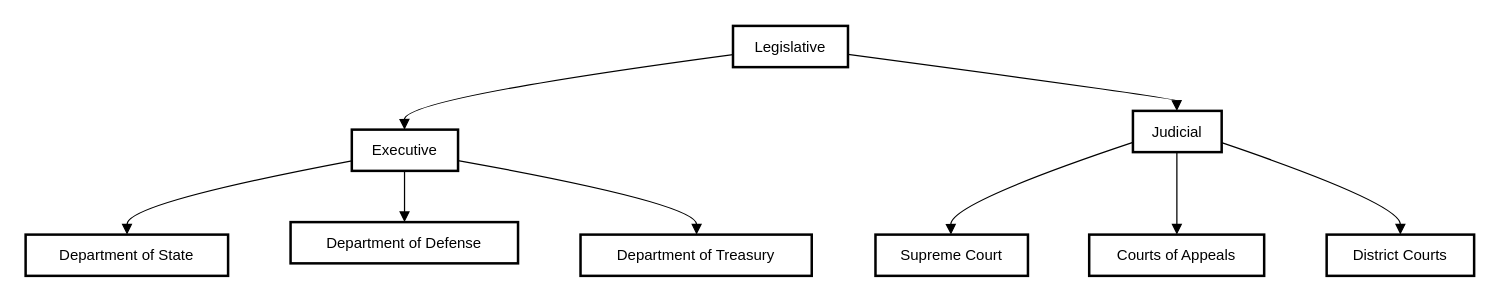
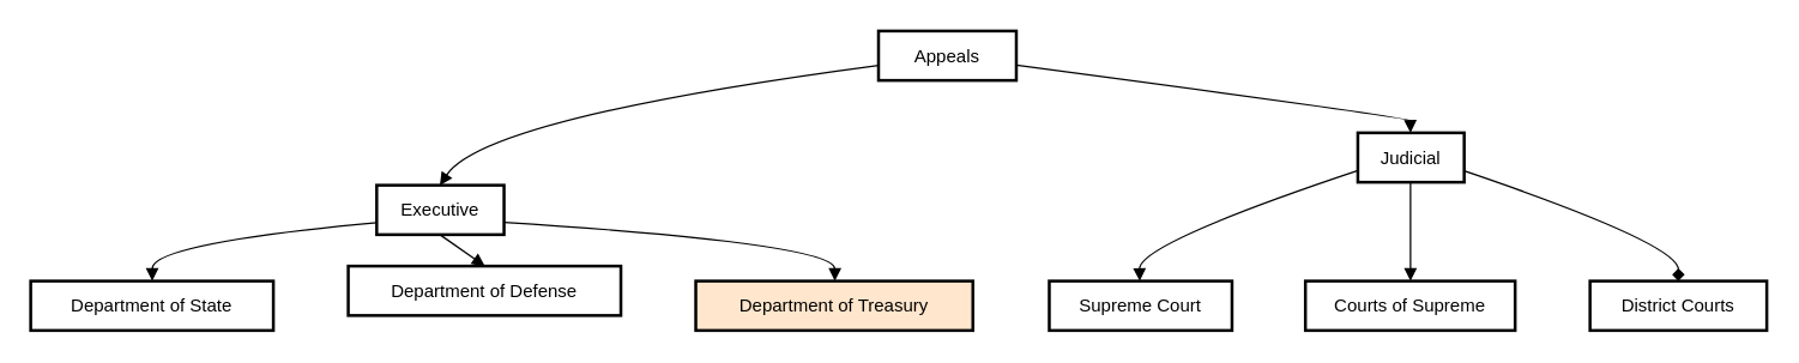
  <mxCell id="0" />
  <mxCell id="1" parent="0" />
- <mxCell id="2" value="Legislative" style="whiteSpace=wrap;strokeWidth=2;" vertex="1" parent="1"><mxGeometry x="586" width="92" height="33" as="geometry" y="20" /></mxCell>
- <mxCell id="3" value="Executive" style="whiteSpace=wrap;strokeWidth=2;" vertex="1" parent="1"><mxGeometry x="281" y="103" width="85" height="33" as="geometry" /></mxCell>
+ <mxCell id="2" value="Appeals" style="whiteSpace=wrap;strokeWidth=2;" vertex="1" parent="1"><mxGeometry x="586" width="92" height="33" as="geometry" y="20" /></mxCell>
+ <mxCell id="3" value="Executive" style="whiteSpace=wrap;strokeWidth=2;" vertex="1" parent="1"><mxGeometry x="251" y="123" width="85" height="33" as="geometry" /></mxCell>
  <mxCell id="4" value="Judicial" style="whiteSpace=wrap;strokeWidth=2;" vertex="1" parent="1"><mxGeometry x="906" y="88" width="71" height="33" as="geometry" /></mxCell>
  <mxCell id="5" value="Department of State" style="whiteSpace=wrap;strokeWidth=2;" vertex="1" parent="1"><mxGeometry y="187" width="162" height="33" as="geometry" x="20" /></mxCell>
  <mxCell id="6" value="Department of Defense" style="whiteSpace=wrap;strokeWidth=2;" vertex="1" parent="1"><mxGeometry x="232" y="177" width="182" height="33" as="geometry" /></mxCell>
- <mxCell id="7" value="Department of Treasury" style="whiteSpace=wrap;strokeWidth=2;" vertex="1" parent="1"><mxGeometry x="464" y="187" width="185" height="33" as="geometry" /></mxCell>
+ <mxCell id="7" value="Department of Treasury" style="whiteSpace=wrap;strokeWidth=2;fillColor=#ffe6cc;" vertex="1" parent="1"><mxGeometry x="464" y="187" width="185" height="33" as="geometry" /></mxCell>
  <mxCell id="8" value="Supreme Court" style="whiteSpace=wrap;strokeWidth=2;" vertex="1" parent="1"><mxGeometry x="700" y="187" width="122" height="33" as="geometry" /></mxCell>
- <mxCell id="9" value="Courts of Appeals" style="whiteSpace=wrap;strokeWidth=2;" vertex="1" parent="1"><mxGeometry x="871" y="187" width="140" height="33" as="geometry" /></mxCell>
+ <mxCell id="9" value="Courts of Supreme" style="whiteSpace=wrap;strokeWidth=2;" vertex="1" parent="1"><mxGeometry x="871" y="187" width="140" height="33" as="geometry" /></mxCell>
  <mxCell id="10" value="District Courts" style="whiteSpace=wrap;strokeWidth=2;" vertex="1" parent="1"><mxGeometry x="1061" y="187" width="118" height="33" as="geometry" /></mxCell>
  <mxCell id="11" value="" style="curved=1;startArrow=none;endArrow=block;exitX=0.004;exitY=0.693;entryX=0.496;entryY=0.012;" edge="1" parent="1" source="2" target="3"><mxGeometry relative="1" as="geometry"><Array as="points"><mxPoint x="323" y="78" /></Array></mxGeometry></mxCell>
  <mxCell id="12" value="" style="curved=1;startArrow=none;endArrow=block;exitX=0.999;exitY=0.693;entryX=0.495;entryY=0.012;" edge="1" parent="1" source="2" target="4"><mxGeometry relative="1" as="geometry"><Array as="points"><mxPoint x="941" y="78" /></Array></mxGeometry></mxCell>
  <mxCell id="13" value="" style="curved=1;startArrow=none;endArrow=block;exitX=-0.001;exitY=0.759;entryX=0.501;entryY=-0.006;" edge="1" parent="1" source="3" target="5"><mxGeometry relative="1" as="geometry"><Array as="points"><mxPoint x="101" y="162" /></Array></mxGeometry></mxCell>
  <mxCell id="14" value="" style="curved=1;startArrow=none;endArrow=block;exitX=0.496;exitY=1.024;entryX=0.501;entryY=-0.006;" edge="1" parent="1" source="3" target="6"><mxGeometry relative="1" as="geometry"><Array as="points" /></mxGeometry></mxCell>
  <mxCell id="15" value="" style="curved=1;startArrow=none;endArrow=block;exitX=0.993;exitY=0.747;entryX=0.502;entryY=-0.006;" edge="1" parent="1" source="3" target="7"><mxGeometry relative="1" as="geometry"><Array as="points"><mxPoint x="557" y="162" /></Array></mxGeometry></mxCell>
  <mxCell id="16" value="" style="curved=1;startArrow=none;endArrow=block;exitX=-0.002;exitY=0.765;entryX=0.495;entryY=-0.006;" edge="1" parent="1" source="4" target="8"><mxGeometry relative="1" as="geometry"><Array as="points"><mxPoint x="760" y="162" /></Array></mxGeometry></mxCell>
  <mxCell id="17" value="" style="curved=1;startArrow=none;endArrow=block;exitX=0.495;exitY=1.024;entryX=0.501;entryY=-0.006;" edge="1" parent="1" source="4" target="9"><mxGeometry relative="1" as="geometry"><Array as="points" /></mxGeometry></mxCell>
- <mxCell id="18" value="" style="curved=1;startArrow=none;endArrow=block;exitX=0.992;exitY=0.767;entryX=0.5;entryY=-0.006;" edge="1" parent="1" source="4" target="10"><mxGeometry relative="1" as="geometry"><Array as="points"><mxPoint x="1120" y="162" /></Array></mxGeometry></mxCell>
+ <mxCell id="18" value="" style="curved=1;startArrow=none;endArrow=diamond;exitX=0.992;exitY=0.767;entryX=0.5;entryY=-0.006;" edge="1" parent="1" source="4" target="10"><mxGeometry relative="1" as="geometry"><Array as="points"><mxPoint x="1120" y="162" /></Array></mxGeometry></mxCell>
